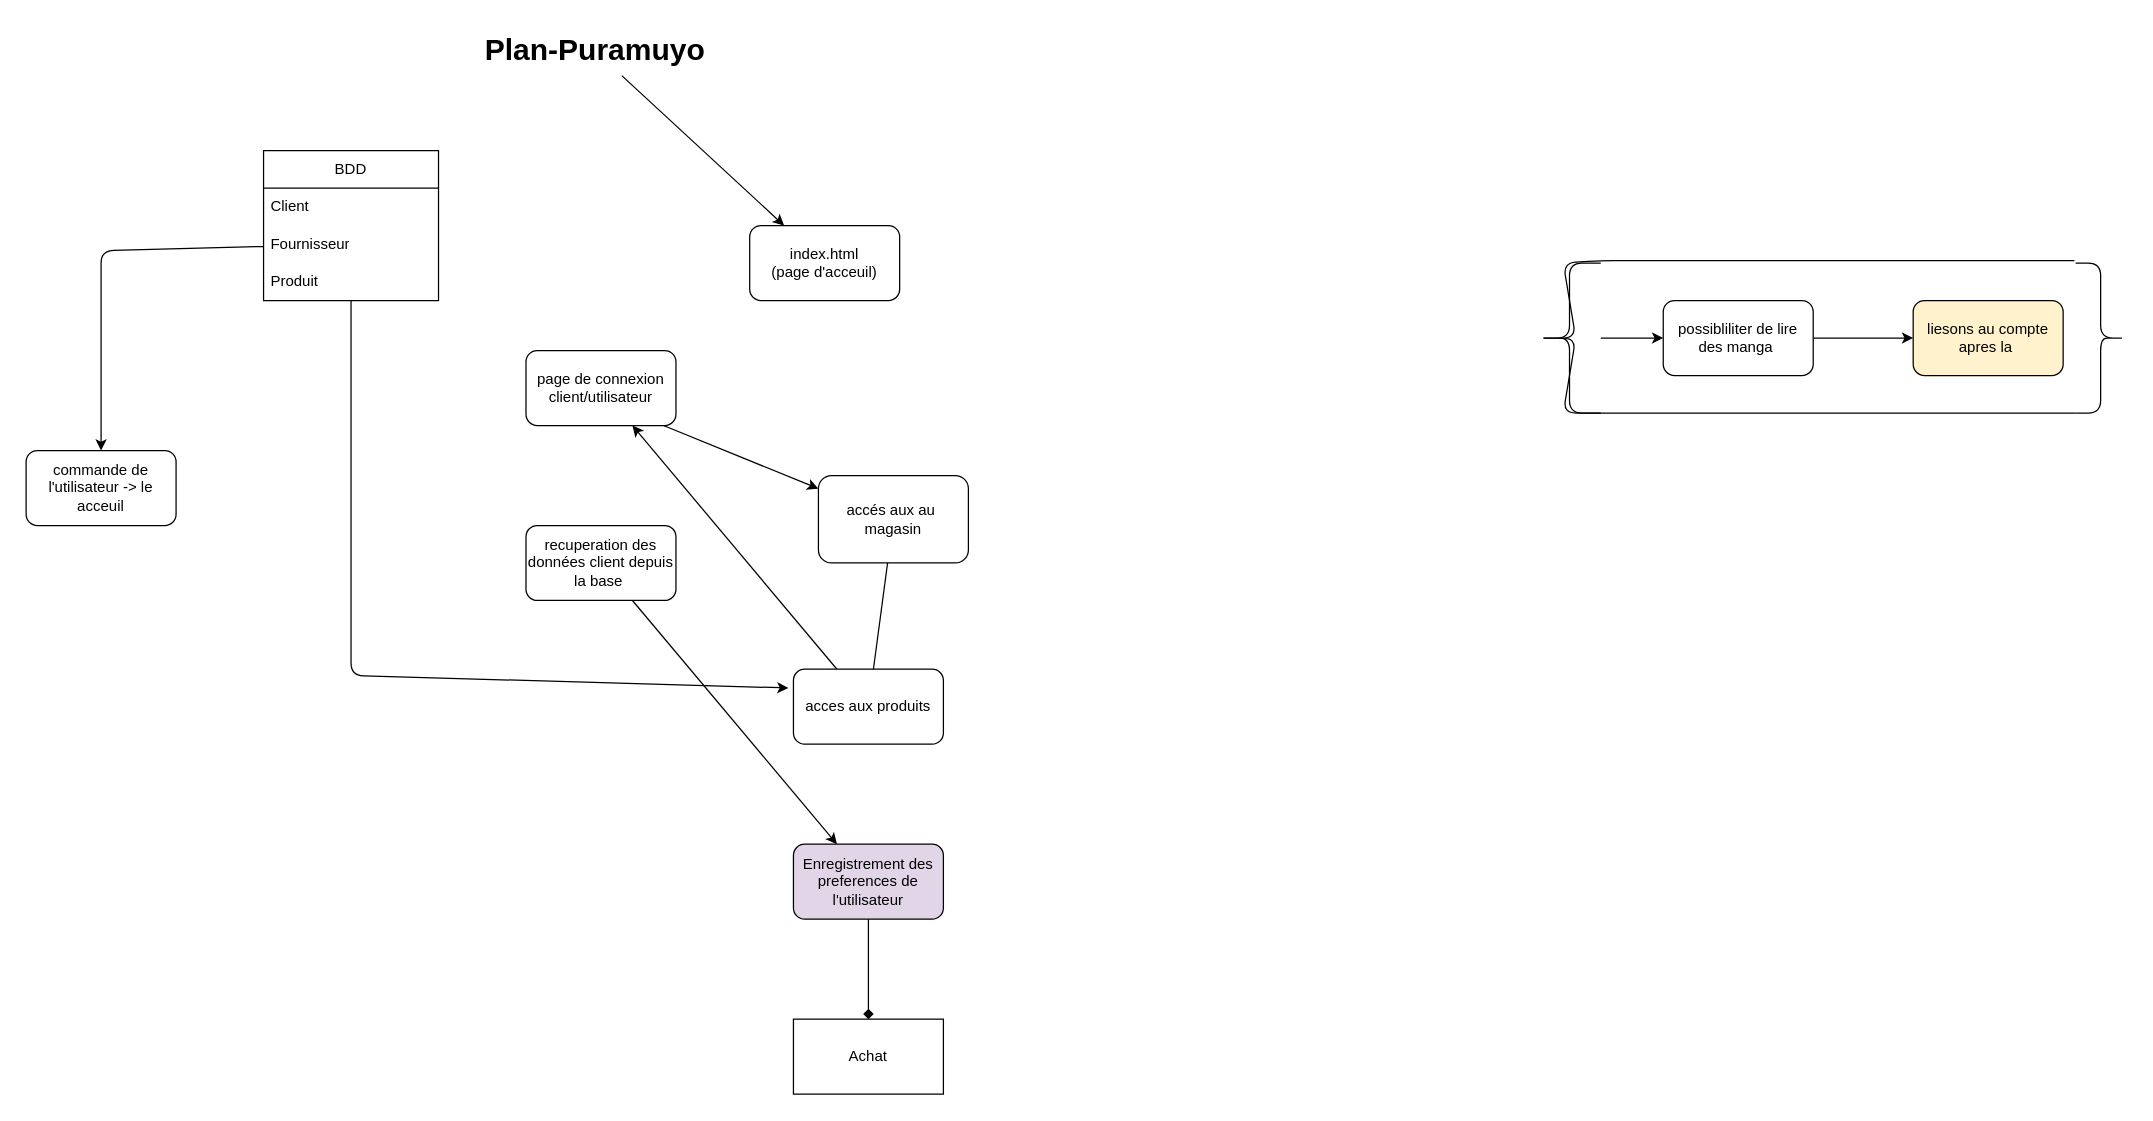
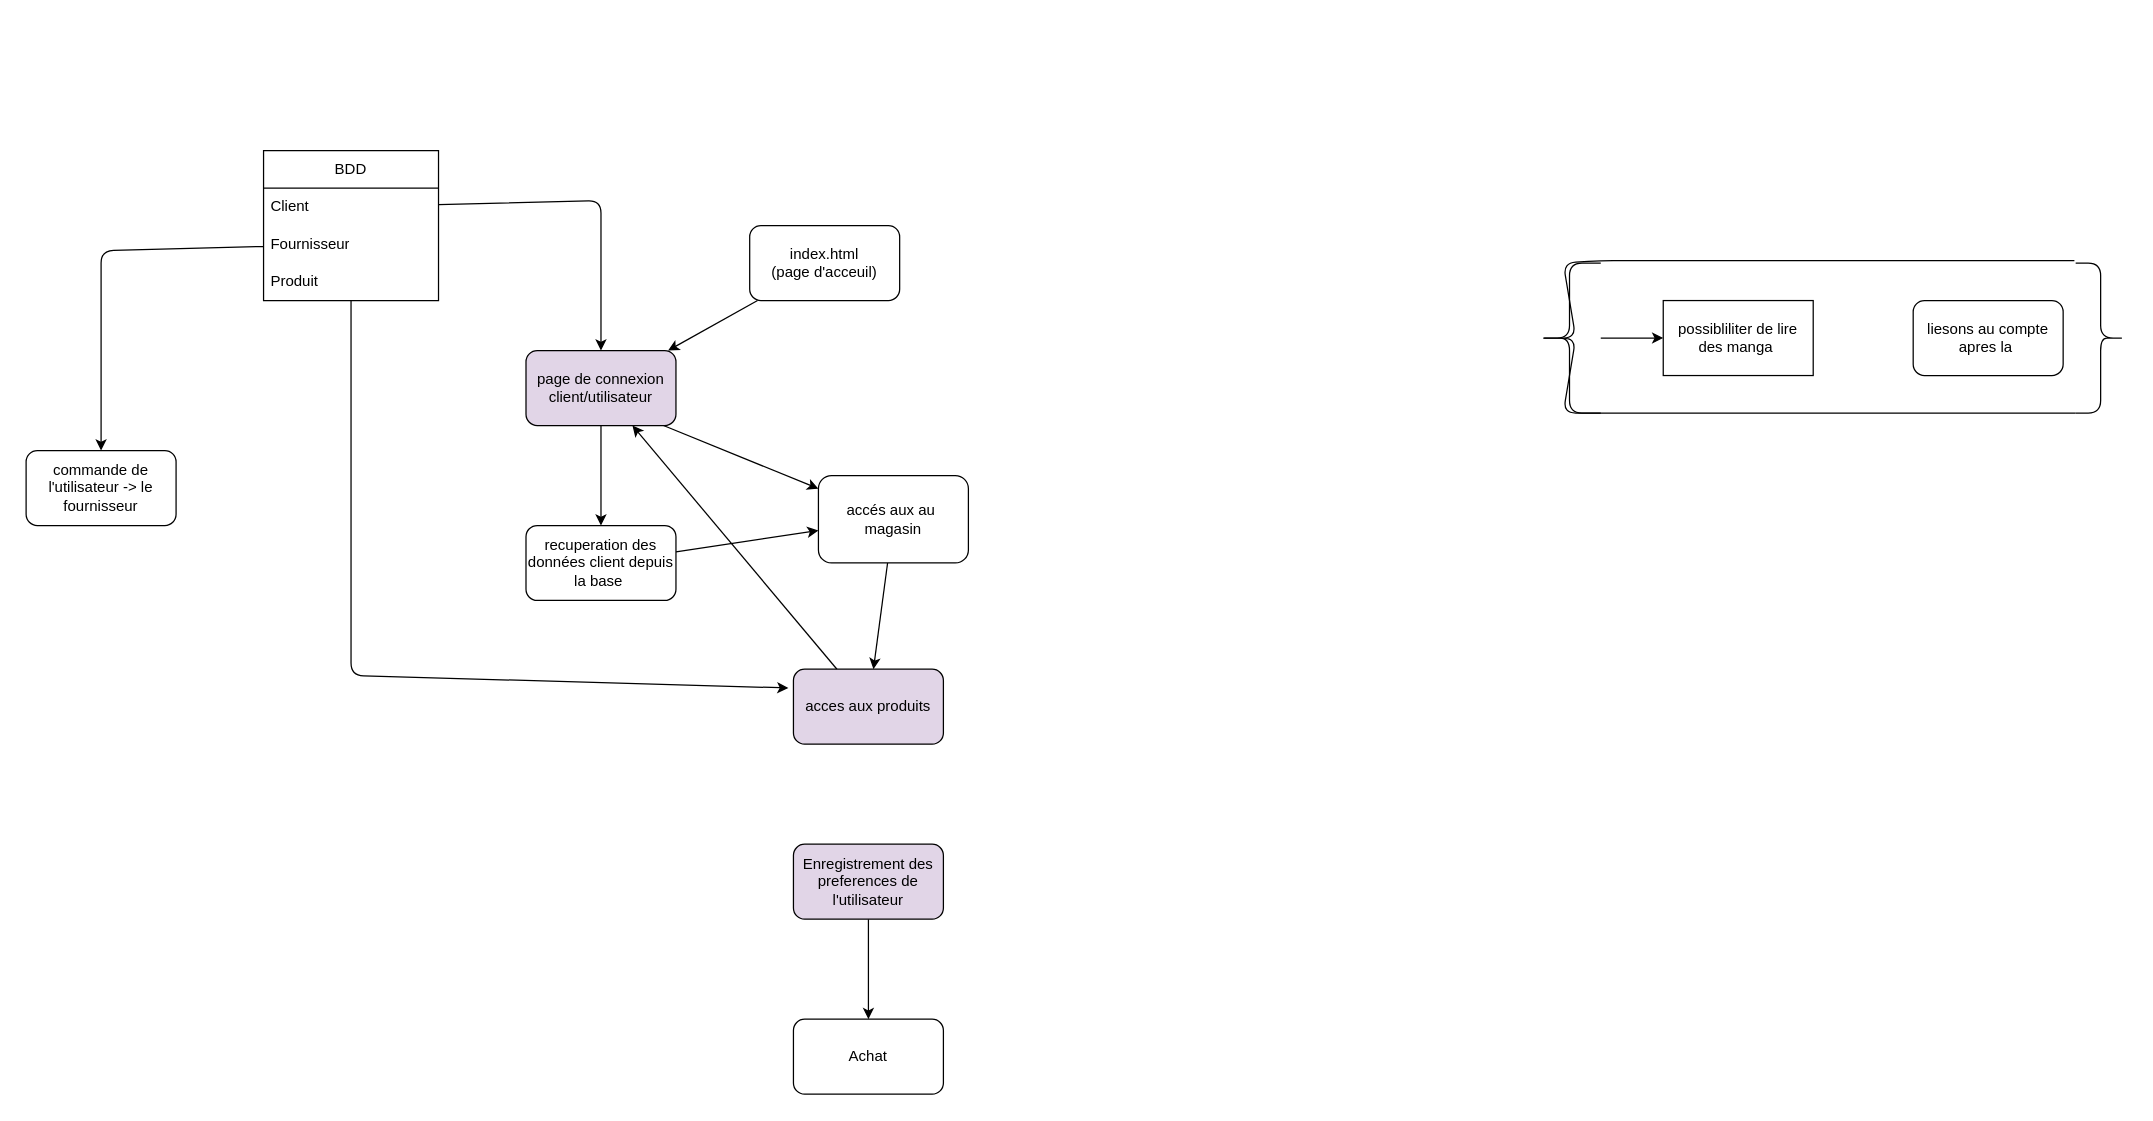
  <mxCell id="0" />
  <mxCell id="1" parent="0" />
- <mxCell id="2" style="edgeStyle=none;html=1;" parent="1" source="3" target="5" edge="1"><mxGeometry relative="1" as="geometry" /></mxCell>
- <mxCell id="3" value="Plan-Puramuyo" style="text;strokeColor=none;fillColor=none;html=1;fontSize=24;fontStyle=1;verticalAlign=middle;align=center;" parent="1" vertex="1"><mxGeometry x="380" y="20" width="190" height="40" as="geometry" /></mxCell>
+ <mxCell id="4" value="" style="edgeStyle=none;html=1;" parent="1" source="5" target="7" edge="1"><mxGeometry relative="1" as="geometry" /></mxCell>
  <mxCell id="5" value="index.html&lt;br&gt;(page d'acceuil)" style="rounded=1;whiteSpace=wrap;html=1;" parent="1" vertex="1"><mxGeometry x="599" y="180" width="120" height="60" as="geometry" /></mxCell>
- <mxCell id="7" value="page de connexion client/utilisateur" style="rounded=1;whiteSpace=wrap;html=1;" parent="1" vertex="1"><mxGeometry x="420" y="280" width="120" height="60" as="geometry" /></mxCell>
- <mxCell id="8" style="edgeStyle=none;html=1;" parent="1" source="9" target="28" edge="1"><mxGeometry relative="1" as="geometry" /></mxCell>
+ <mxCell id="6" value="" style="edgeStyle=none;html=1;" parent="1" source="7" target="9" edge="1"><mxGeometry relative="1" as="geometry" /></mxCell>
+ <mxCell id="7" value="page de connexion client/utilisateur" style="rounded=1;whiteSpace=wrap;html=1;fillColor=#e1d5e7;" parent="1" vertex="1"><mxGeometry x="420" y="280" width="120" height="60" as="geometry" /></mxCell>
+ <mxCell id="8" style="edgeStyle=none;html=1;" parent="1" source="9" target="12" edge="1"><mxGeometry relative="1" as="geometry" /></mxCell>
  <mxCell id="9" value="recuperation des données client depuis la base&amp;nbsp;" style="whiteSpace=wrap;html=1;rounded=1;" parent="1" vertex="1"><mxGeometry x="420" y="420" width="120" height="60" as="geometry" /></mxCell>
  <mxCell id="10" value="" style="edgeStyle=none;html=1;" parent="1" target="12" edge="1"><mxGeometry relative="1" as="geometry"><mxPoint x="530" y="340" as="sourcePoint" /><mxPoint x="560" y="520" as="targetPoint" /></mxGeometry></mxCell>
- <mxCell id="11" value="" style="edgeStyle=none;html=1;endArrow=none;" parent="1" source="12" target="26" edge="1"><mxGeometry relative="1" as="geometry" /></mxCell>
+ <mxCell id="11" value="" style="edgeStyle=none;html=1;" parent="1" source="12" target="26" edge="1"><mxGeometry relative="1" as="geometry" /></mxCell>
  <mxCell id="12" value="accés aux au&amp;nbsp; magasin" style="rounded=1;whiteSpace=wrap;html=1;" parent="1" vertex="1"><mxGeometry x="654" y="380" width="120" height="70" as="geometry" /></mxCell>
- <mxCell id="13" value="" style="edgeStyle=none;html=1;" parent="1" source="14" target="15" edge="1"><mxGeometry relative="1" as="geometry" /></mxCell>
- <mxCell id="14" value="possibliliter de lire des manga&amp;nbsp;" style="rounded=1;whiteSpace=wrap;html=1;" parent="1" vertex="1"><mxGeometry x="1330" y="240" width="120" height="60" as="geometry" /></mxCell>
- <mxCell id="15" value="liesons au compte apres la&amp;nbsp;" style="whiteSpace=wrap;html=1;rounded=1;fillColor=#fff2cc;" parent="1" vertex="1"><mxGeometry x="1530" y="240" width="120" height="60" as="geometry" /></mxCell>
+ <mxCell id="14" value="possibliliter de lire des manga&amp;nbsp;" style="whiteSpace=wrap;html=1;rounded=0;" parent="1" vertex="1"><mxGeometry x="1330" y="240" width="120" height="60" as="geometry" /></mxCell>
+ <mxCell id="15" value="liesons au compte apres la&amp;nbsp;" style="whiteSpace=wrap;html=1;rounded=1;" parent="1" vertex="1"><mxGeometry x="1530" y="240" width="120" height="60" as="geometry" /></mxCell>
  <mxCell id="16" style="edgeStyle=none;html=1;" parent="1" source="17" target="14" edge="1"><mxGeometry relative="1" as="geometry" /></mxCell>
  <mxCell id="17" value="" style="shape=curlyBracket;whiteSpace=wrap;html=1;rounded=1;labelPosition=left;verticalLabelPosition=middle;align=right;verticalAlign=middle;" parent="1" vertex="1"><mxGeometry x="1230" y="210" width="50" height="120" as="geometry" /></mxCell>
  <mxCell id="18" value="" style="shape=curlyBracket;whiteSpace=wrap;html=1;rounded=1;flipH=1;labelPosition=right;verticalLabelPosition=middle;align=left;verticalAlign=middle;" parent="1" vertex="1"><mxGeometry x="1660" y="210" width="40" height="120" as="geometry" /></mxCell>
  <mxCell id="19" value="" style="endArrow=none;html=1;entryX=1.025;entryY=-0.017;entryDx=0;entryDy=0;entryPerimeter=0;exitX=1;exitY=1;exitDx=0;exitDy=0;exitPerimeter=0;" parent="1" source="18" target="18" edge="1"><mxGeometry width="50" height="50" relative="1" as="geometry"><mxPoint x="1330" y="490" as="sourcePoint" /><mxPoint x="1380" y="440" as="targetPoint" /><Array as="points"><mxPoint x="1280" y="330" /><mxPoint x="1350" y="330" /><mxPoint x="1250" y="330" /><mxPoint x="1260" y="270" /><mxPoint x="1230" y="270" /><mxPoint x="1260" y="270" /><mxPoint x="1250" y="210" /><mxPoint x="1280" y="208" /></Array></mxGeometry></mxCell>
  <mxCell id="20" value="BDD" style="swimlane;fontStyle=0;childLayout=stackLayout;horizontal=1;startSize=30;horizontalStack=0;resizeParent=1;resizeParentMax=0;resizeLast=0;collapsible=1;marginBottom=0;whiteSpace=wrap;html=1;" parent="1" vertex="1"><mxGeometry x="210" width="140" height="120" as="geometry" y="120"><mxRectangle x="-70" width="70" height="30" as="alternateBounds" /></mxGeometry></mxCell>
  <mxCell id="21" value="Client" style="text;strokeColor=none;fillColor=none;align=left;verticalAlign=middle;spacingLeft=4;spacingRight=4;overflow=hidden;points=[[0,0.5],[1,0.5]];portConstraint=eastwest;rotatable=0;whiteSpace=wrap;html=1;" parent="20" vertex="1"><mxGeometry y="30" width="140" height="30" as="geometry" /></mxCell>
  <mxCell id="22" value="Fournisseur" style="text;strokeColor=none;fillColor=none;align=left;verticalAlign=middle;spacingLeft=4;spacingRight=4;overflow=hidden;points=[[0,0.5],[1,0.5]];portConstraint=eastwest;rotatable=0;whiteSpace=wrap;html=1;" parent="20" vertex="1"><mxGeometry y="60" width="140" height="30" as="geometry" /></mxCell>
  <mxCell id="23" value="Produit" style="text;strokeColor=none;fillColor=none;align=left;verticalAlign=middle;spacingLeft=4;spacingRight=4;overflow=hidden;points=[[0,0.5],[1,0.5]];portConstraint=eastwest;rotatable=0;whiteSpace=wrap;html=1;" parent="20" vertex="1"><mxGeometry y="90" width="140" height="30" as="geometry" /></mxCell>
+ <mxCell id="24" style="edgeStyle=none;html=1;" parent="1" source="21" target="7" edge="1"><mxGeometry relative="1" as="geometry"><mxPoint x="480" y="165" as="targetPoint" /><Array as="points"><mxPoint x="480" y="160" /></Array></mxGeometry></mxCell>
  <mxCell id="25" value="" style="edgeStyle=none;html=1;" parent="1" source="26" target="7" edge="1"><mxGeometry relative="1" as="geometry" /></mxCell>
- <mxCell id="26" value="acces aux produits" style="whiteSpace=wrap;html=1;rounded=1;" parent="1" vertex="1"><mxGeometry x="634" y="535" width="120" height="60" as="geometry" /></mxCell>
- <mxCell id="27" value="" style="edgeStyle=none;html=1;endArrow=diamond;" parent="1" source="28" target="29" edge="1"><mxGeometry relative="1" as="geometry" /></mxCell>
+ <mxCell id="26" value="acces aux produits" style="whiteSpace=wrap;html=1;rounded=1;fillColor=#e1d5e7;" parent="1" vertex="1"><mxGeometry x="634" y="535" width="120" height="60" as="geometry" /></mxCell>
+ <mxCell id="27" value="" style="edgeStyle=none;html=1;" parent="1" source="28" target="29" edge="1"><mxGeometry relative="1" as="geometry" /></mxCell>
  <mxCell id="28" value="Enregistrement des preferences de l'utilisateur" style="whiteSpace=wrap;html=1;rounded=1;fillColor=#e1d5e7;" parent="1" vertex="1"><mxGeometry x="634" y="675" width="120" height="60" as="geometry" /></mxCell>
- <mxCell id="29" value="Achat" style="whiteSpace=wrap;html=1;rounded=0;" parent="1" vertex="1"><mxGeometry x="634" y="815" width="120" height="60" as="geometry" /></mxCell>
+ <mxCell id="29" value="Achat" style="whiteSpace=wrap;html=1;rounded=1;" parent="1" vertex="1"><mxGeometry x="634" y="815" width="120" height="60" as="geometry" /></mxCell>
  <mxCell id="30" style="edgeStyle=none;html=1;" parent="1" source="23" edge="1"><mxGeometry relative="1" as="geometry"><mxPoint x="630" y="550" as="targetPoint" /><Array as="points"><mxPoint y="540" x="280" /></Array></mxGeometry></mxCell>
  <mxCell id="31" style="edgeStyle=none;html=1;" parent="1" source="22" edge="1"><mxGeometry relative="1" as="geometry"><mxPoint x="80" y="360" as="targetPoint" /><Array as="points"><mxPoint x="80" y="200" /></Array></mxGeometry></mxCell>
- <mxCell id="32" value="commande de l'utilisateur -&amp;gt; le acceuil" style="rounded=1;whiteSpace=wrap;html=1;" parent="1" vertex="1"><mxGeometry x="20" y="360" width="120" height="60" as="geometry" /></mxCell>
+ <mxCell id="32" value="commande de l'utilisateur -&amp;gt; le fournisseur" style="rounded=1;whiteSpace=wrap;html=1;" parent="1" vertex="1"><mxGeometry x="20" y="360" width="120" height="60" as="geometry" /></mxCell>
